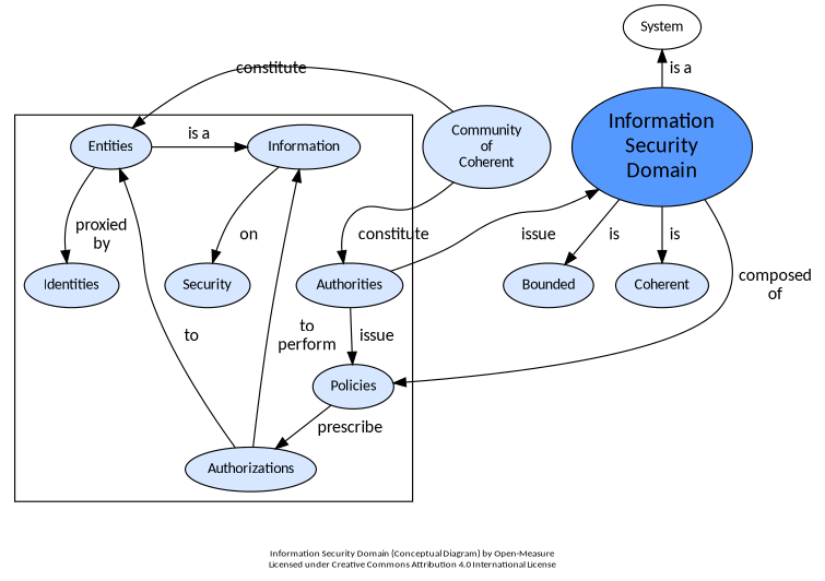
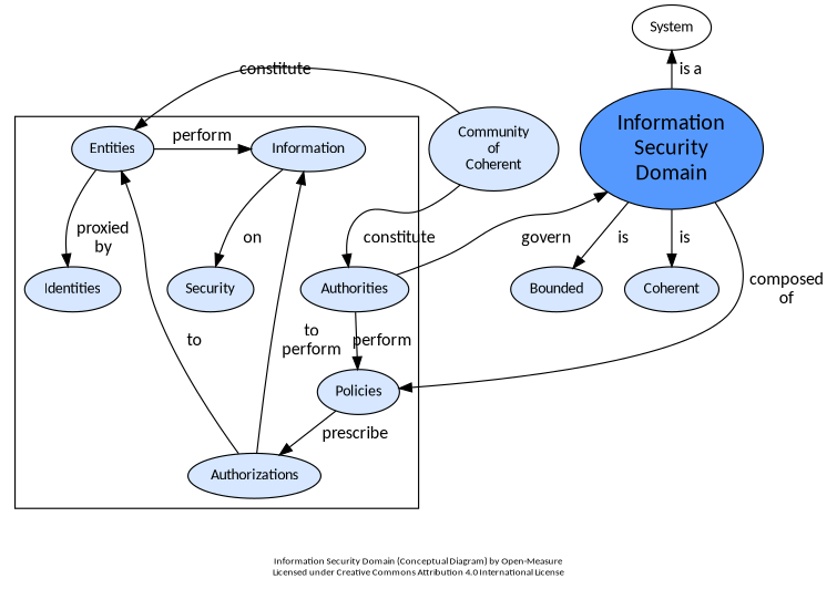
  digraph {
    compound=true
    fontname=Calibri
    fontsize=8
    label="Information Security Domain (Conceptual Diagram) by Open-Measure\nLicensed under Creative Commons Attribution 4.0 International License"
    newrank=true
    packmode=clust
    rankdir=TB
    ranksep=0
    splines=curve
    node [fillcolor="#d6e7ff" fontname=Calibri fontsize=12 shape=ellipse style=filled]
    edge [fontname=Calibri minlen=1]
    n1 [label=Entities]
    n2 [label=Information]
    n3 [label="Community\nof\nCoherent"]
    n4 [label=Authorities]
    n5 [label=Policies]
    n6 [label=Authorizations]
    n7 [label=Identities]
    n8 [label=Security]
    n9 [fillcolor="#ffffff" label=System]
    n10 [fillcolor="#5599ff" fontsize=18 label="Information\nSecurity\nDomain"]
    n11 [label=Bounded]
    n12 [label=Coherent]
    subgraph sub_1 {
      rank=same
      n1
      n2
    }
    subgraph sub_2 {
      rank=same
      n1
      n3
    }
    subgraph cluster_3 {
      color=black
      label=""
      n1
      n2
      n4
      n5
      n6
      n7
      n8
    }
-   n1 -> n2 [label="  is a  "]
+   n1 -> n2 [label="  perform  "]
    n1 -> n7 [label="  proxied  \n  by  "]
    n2 -> n8 [label="  on  "]
    n3 -> n1 [label="  constitute  "]
    n3 -> n4 [label="  constitute  "]
-   n4 -> n5 [label="  issue  "]
+   n4 -> n5 [label="  perform  "]
    n5 -> n6 [label="  prescribe  "]
    n6 -> n1 [label="  to  "]
    n6 -> n2 [label="  to  \n  perform  "]
    n9 -> n10 [dir=back label="  is a  " weight=10]
-   n10 -> n4 [dir=back label="  issue  "]
+   n10 -> n4 [dir=back label="  govern  "]
    n10 -> n5 [label="  composed  \n  of  "]
    n10 -> n11 [label="  is  "]
    n10 -> n12 [label="  is  "]
  }
